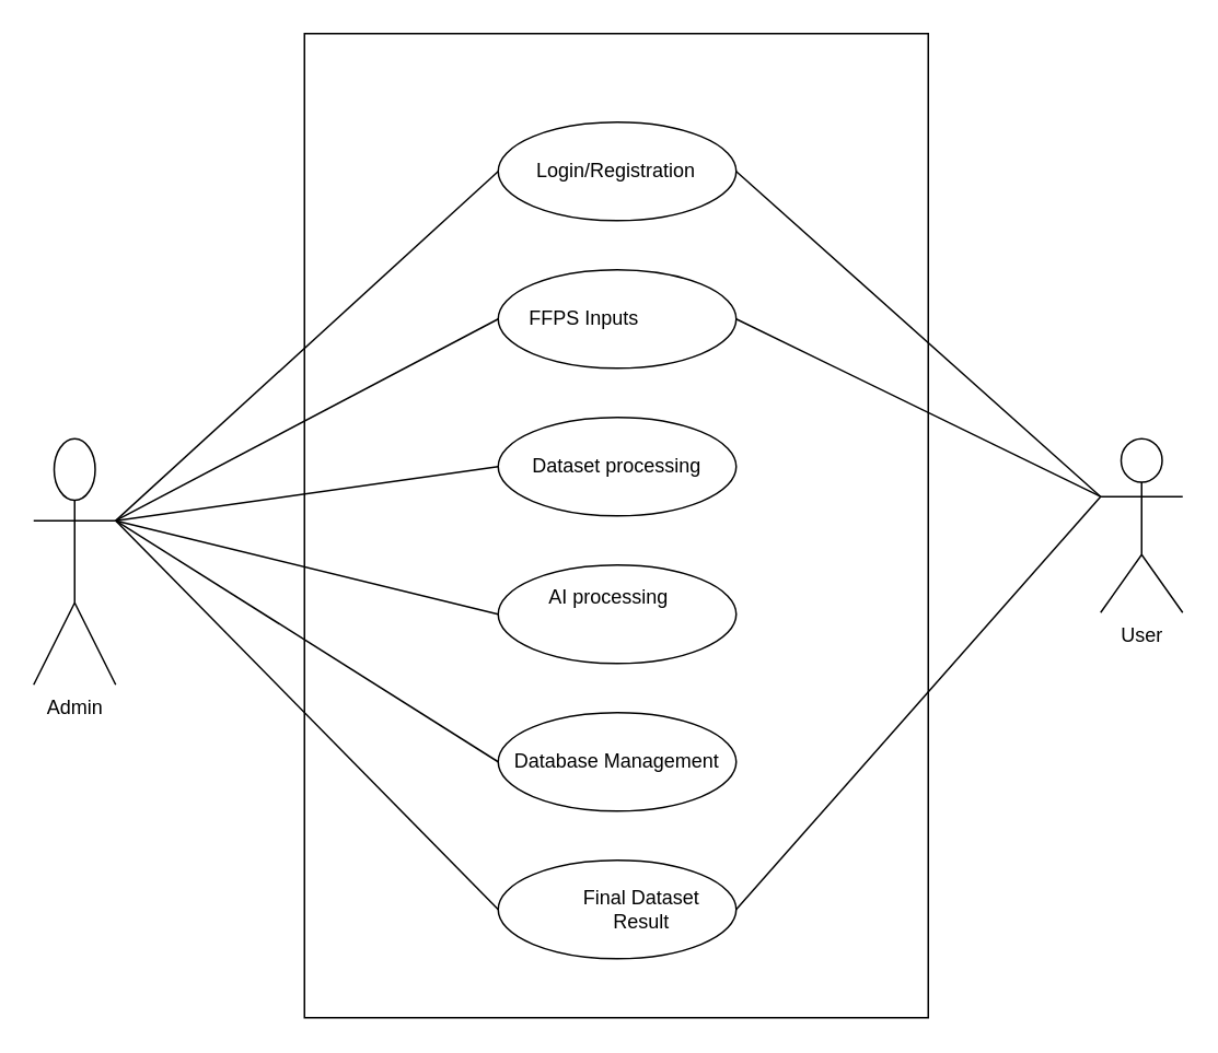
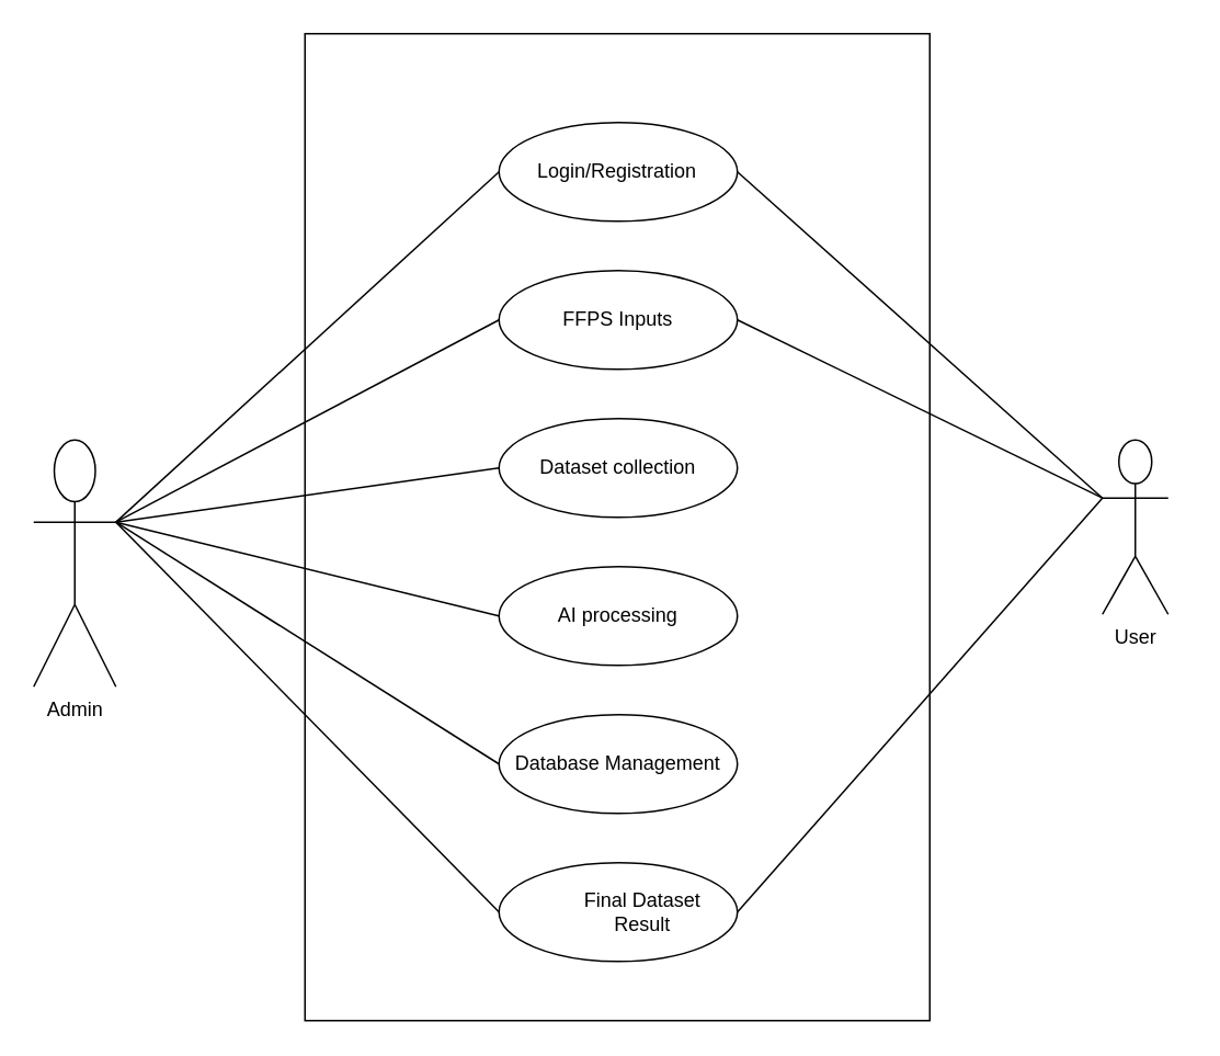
  <mxCell id="0" />
  <mxCell id="1" parent="0" />
  <mxCell id="2" value="" style="rounded=0;whiteSpace=wrap;html=1;" parent="1" vertex="1"><mxGeometry x="185" y="20" width="380" height="600" as="geometry" /></mxCell>
  <mxCell id="3" value="" style="ellipse;whiteSpace=wrap;html=1;" parent="1" vertex="1"><mxGeometry x="303" y="74" width="145" height="60" as="geometry" /></mxCell>
  <mxCell id="4" value="" style="ellipse;whiteSpace=wrap;html=1;" parent="1" vertex="1"><mxGeometry x="303" y="164" width="145" height="60" as="geometry" /></mxCell>
  <mxCell id="5" value="" style="ellipse;whiteSpace=wrap;html=1;" parent="1" vertex="1"><mxGeometry x="303" y="254" width="145" height="60" as="geometry" /></mxCell>
  <mxCell id="6" value="" style="ellipse;whiteSpace=wrap;html=1;" parent="1" vertex="1"><mxGeometry x="303" y="344" width="145" height="60" as="geometry" /></mxCell>
  <mxCell id="7" value="" style="ellipse;whiteSpace=wrap;html=1;" parent="1" vertex="1"><mxGeometry x="303" y="434" width="145" height="60" as="geometry" /></mxCell>
  <mxCell id="8" value="" style="ellipse;whiteSpace=wrap;html=1;" parent="1" vertex="1"><mxGeometry x="303" y="524" width="145" height="60" as="geometry" /></mxCell>
  <mxCell id="9" value="Admin" style="shape=umlActor;verticalLabelPosition=bottom;verticalAlign=top;html=1;outlineConnect=0;" parent="1" vertex="1"><mxGeometry x="20" y="267" width="50" height="150" as="geometry" /></mxCell>
- <mxCell id="10" value="User" style="shape=umlActor;verticalLabelPosition=bottom;verticalAlign=top;html=1;outlineConnect=0;" parent="1" vertex="1"><mxGeometry x="670" y="267" width="50" height="106" as="geometry" /></mxCell>
+ <mxCell id="10" value="User" style="shape=umlActor;verticalLabelPosition=bottom;verticalAlign=top;html=1;outlineConnect=0;" parent="1" vertex="1"><mxGeometry x="670" y="267" width="40" height="106" as="geometry" /></mxCell>
  <mxCell id="11" value="" style="endArrow=none;html=1;rounded=0;exitX=1;exitY=0.333;exitDx=0;exitDy=0;exitPerimeter=0;entryX=0;entryY=0.5;entryDx=0;entryDy=0;" parent="1" source="9" target="3" edge="1"><mxGeometry width="50" height="50" relative="1" as="geometry"><mxPoint x="350" y="350" as="sourcePoint" /><mxPoint x="400" y="300" as="targetPoint" /></mxGeometry></mxCell>
  <mxCell id="12" value="" style="endArrow=none;html=1;rounded=0;exitX=1;exitY=0.333;exitDx=0;exitDy=0;exitPerimeter=0;entryX=0;entryY=0.5;entryDx=0;entryDy=0;" parent="1" source="9" target="4" edge="1"><mxGeometry width="50" height="50" relative="1" as="geometry"><mxPoint x="80" y="312" as="sourcePoint" /><mxPoint x="313" y="114" as="targetPoint" /></mxGeometry></mxCell>
  <mxCell id="13" value="" style="endArrow=none;html=1;rounded=0;exitX=1;exitY=0.333;exitDx=0;exitDy=0;exitPerimeter=0;entryX=0;entryY=0.5;entryDx=0;entryDy=0;" parent="1" source="9" target="5" edge="1"><mxGeometry width="50" height="50" relative="1" as="geometry"><mxPoint x="90" y="322" as="sourcePoint" /><mxPoint x="323" y="124" as="targetPoint" /></mxGeometry></mxCell>
  <mxCell id="14" value="" style="endArrow=none;html=1;rounded=0;entryX=0;entryY=0.5;entryDx=0;entryDy=0;exitX=1;exitY=0.333;exitDx=0;exitDy=0;exitPerimeter=0;" parent="1" source="9" target="6" edge="1"><mxGeometry width="50" height="50" relative="1" as="geometry"><mxPoint x="100" y="332" as="sourcePoint" /><mxPoint x="333" y="134" as="targetPoint" /></mxGeometry></mxCell>
  <mxCell id="15" value="" style="endArrow=none;html=1;rounded=0;exitX=1;exitY=0.333;exitDx=0;exitDy=0;exitPerimeter=0;entryX=0;entryY=0.5;entryDx=0;entryDy=0;" parent="1" source="9" target="7" edge="1"><mxGeometry width="50" height="50" relative="1" as="geometry"><mxPoint x="110" y="342" as="sourcePoint" /><mxPoint x="343" y="144" as="targetPoint" /></mxGeometry></mxCell>
  <mxCell id="16" value="" style="endArrow=none;html=1;rounded=0;exitX=1;exitY=0.333;exitDx=0;exitDy=0;exitPerimeter=0;entryX=0;entryY=0.5;entryDx=0;entryDy=0;" parent="1" source="9" target="8" edge="1"><mxGeometry width="50" height="50" relative="1" as="geometry"><mxPoint x="120" y="352" as="sourcePoint" /><mxPoint x="353" y="154" as="targetPoint" /></mxGeometry></mxCell>
  <mxCell id="17" value="" style="endArrow=none;html=1;rounded=0;exitX=0;exitY=0.333;exitDx=0;exitDy=0;exitPerimeter=0;entryX=1;entryY=0.5;entryDx=0;entryDy=0;" parent="1" source="10" target="3" edge="1"><mxGeometry width="50" height="50" relative="1" as="geometry"><mxPoint x="130" y="362" as="sourcePoint" /><mxPoint x="363" y="164" as="targetPoint" /></mxGeometry></mxCell>
  <mxCell id="18" value="" style="endArrow=none;html=1;rounded=0;exitX=0;exitY=0.333;exitDx=0;exitDy=0;exitPerimeter=0;entryX=1;entryY=0.5;entryDx=0;entryDy=0;" parent="1" source="10" target="4" edge="1"><mxGeometry width="50" height="50" relative="1" as="geometry"><mxPoint x="140" y="372" as="sourcePoint" /><mxPoint x="373" y="174" as="targetPoint" /></mxGeometry></mxCell>
  <mxCell id="19" value="" style="endArrow=none;html=1;rounded=0;exitX=0;exitY=0.333;exitDx=0;exitDy=0;exitPerimeter=0;entryX=1;entryY=0.5;entryDx=0;entryDy=0;" parent="1" source="10" target="8" edge="1"><mxGeometry width="50" height="50" relative="1" as="geometry"><mxPoint x="150" y="382" as="sourcePoint" /><mxPoint x="383" y="184" as="targetPoint" /></mxGeometry></mxCell>
  <mxCell id="20" value="Login/Registration" style="text;html=1;strokeColor=none;fillColor=none;align=center;verticalAlign=middle;whiteSpace=wrap;rounded=0;" parent="1" vertex="1"><mxGeometry x="345" y="89" width="60" height="30" as="geometry" /></mxCell>
- <mxCell id="21" value="FFPS Inputs" style="text;html=1;strokeColor=none;fillColor=none;align=center;verticalAlign=middle;whiteSpace=wrap;rounded=0;" parent="1" vertex="1"><mxGeometry x="318" y="179" width="75" height="30" as="geometry" /></mxCell>
- <mxCell id="22" value="Dataset processing" style="text;html=1;strokeColor=none;fillColor=none;align=center;verticalAlign=middle;whiteSpace=wrap;rounded=0;" parent="1" vertex="1"><mxGeometry x="318" y="269" width="115" height="30" as="geometry" /></mxCell>
- <mxCell id="23" value="AI processing" style="text;html=1;strokeColor=none;fillColor=none;align=center;verticalAlign=middle;whiteSpace=wrap;rounded=0;" parent="1" vertex="1"><mxGeometry x="328" y="349" width="85" height="30" as="geometry" /></mxCell>
+ <mxCell id="21" value="FFPS Inputs" style="text;html=1;strokeColor=none;fillColor=none;align=center;verticalAlign=middle;whiteSpace=wrap;rounded=0;" parent="1" vertex="1"><mxGeometry x="338" y="179" width="75" height="30" as="geometry" /></mxCell>
+ <mxCell id="22" value="Dataset collection" style="text;html=1;strokeColor=none;fillColor=none;align=center;verticalAlign=middle;whiteSpace=wrap;rounded=0;" parent="1" vertex="1"><mxGeometry x="318" y="269" width="115" height="30" as="geometry" /></mxCell>
+ <mxCell id="23" value="AI processing" style="text;html=1;strokeColor=none;fillColor=none;align=center;verticalAlign=middle;whiteSpace=wrap;rounded=0;" parent="1" vertex="1"><mxGeometry x="333" y="359" width="85" height="30" as="geometry" /></mxCell>
  <mxCell id="24" value="Database Management" style="text;html=1;strokeColor=none;fillColor=none;align=center;verticalAlign=middle;whiteSpace=wrap;rounded=0;" parent="1" vertex="1"><mxGeometry x="298" y="449" width="155" height="30" as="geometry" /></mxCell>
  <mxCell id="25" value="Final Dataset Result" style="text;html=1;strokeColor=none;fillColor=none;align=center;verticalAlign=middle;whiteSpace=wrap;rounded=0;" parent="1" vertex="1"><mxGeometry x="353" y="539" width="75" height="30" as="geometry" /></mxCell>
